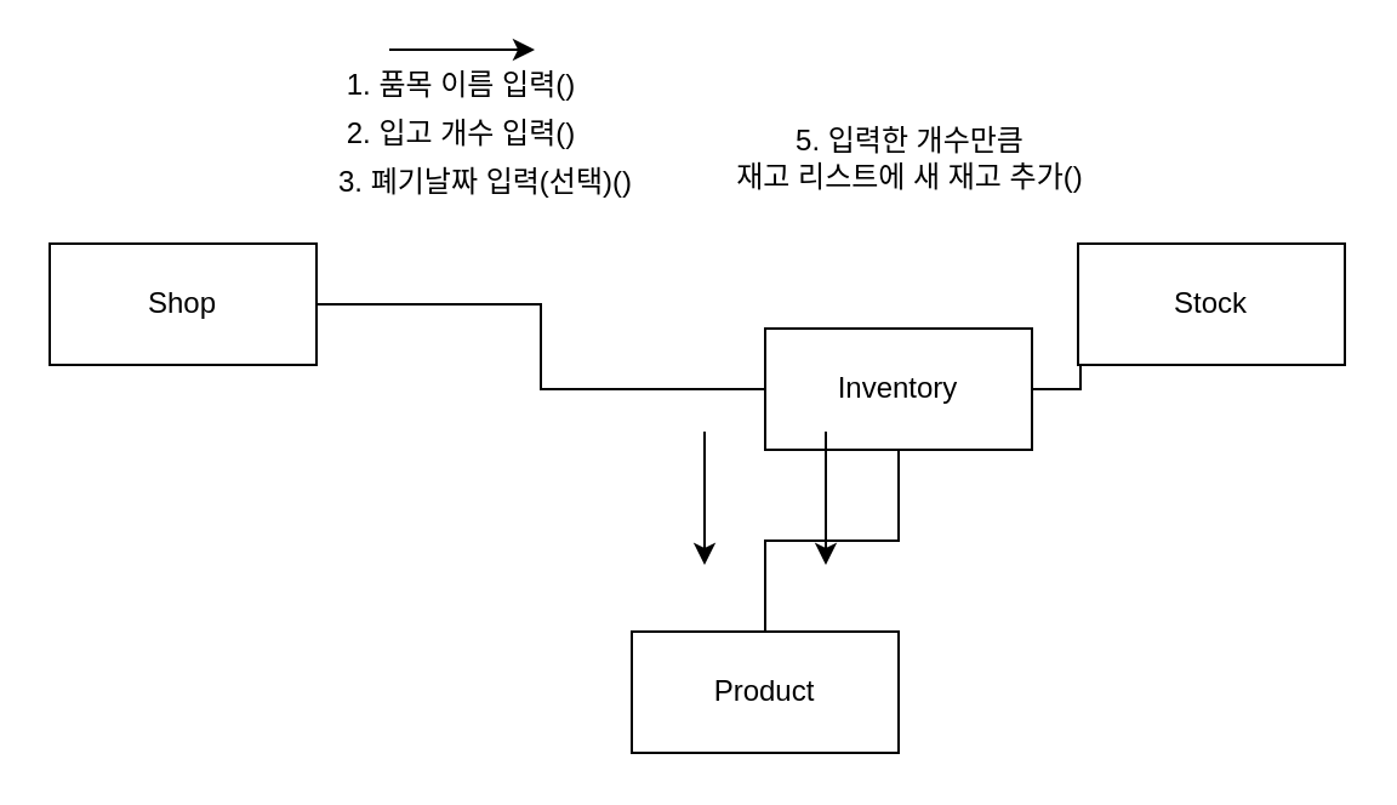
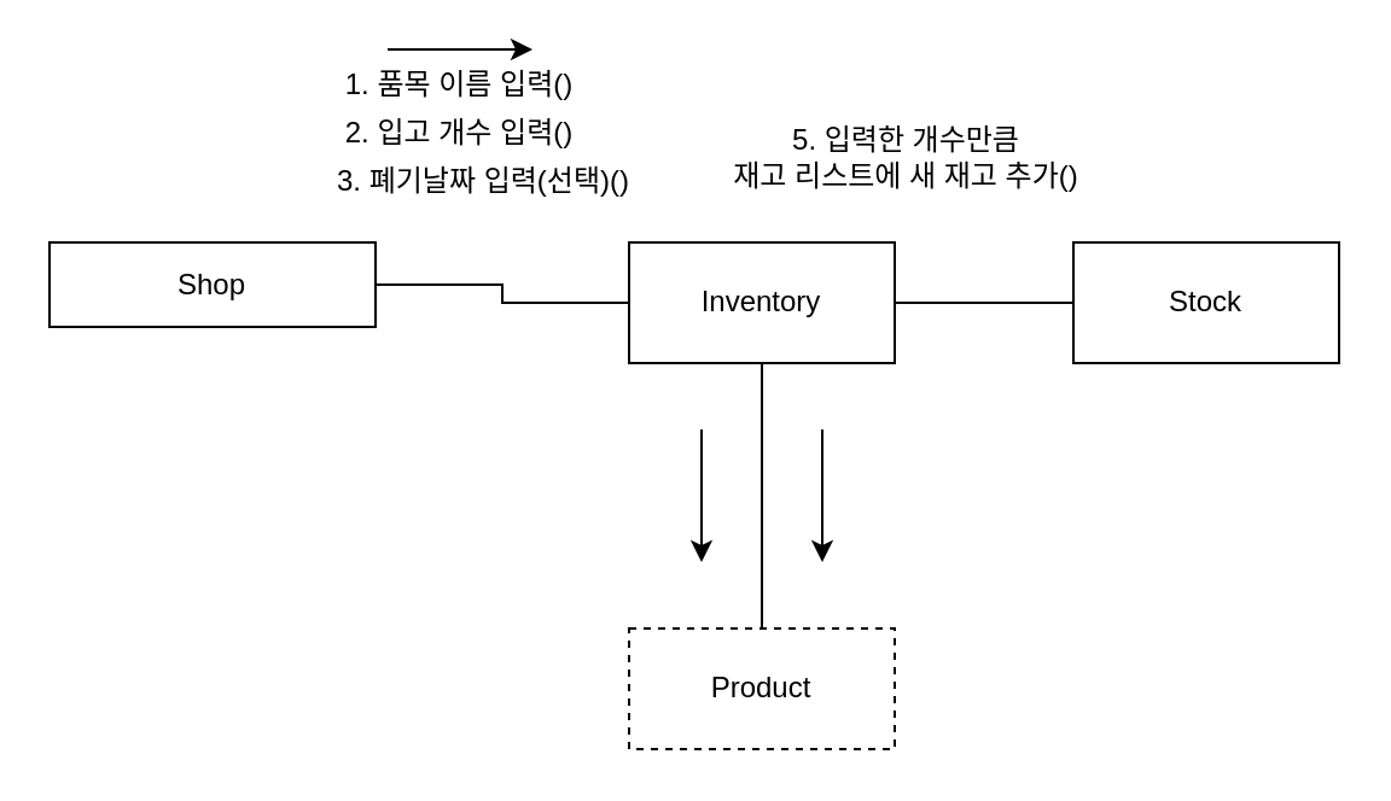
  <mxCell id="0" />
  <mxCell id="1" parent="0" />
  <mxCell id="2" style="edgeStyle=orthogonalEdgeStyle;rounded=0;orthogonalLoop=1;jettySize=auto;html=1;exitX=1;exitY=0.5;exitDx=0;exitDy=0;entryX=0;entryY=0.5;entryDx=0;entryDy=0;endArrow=none;endFill=0;" edge="1" parent="1" source="3" target="6"><mxGeometry relative="1" as="geometry" /></mxCell>
- <mxCell id="3" value="Shop" style="html=1;whiteSpace=wrap;" vertex="1" parent="1"><mxGeometry x="20" y="100" width="110" height="50" as="geometry" /></mxCell>
+ <mxCell id="3" value="Shop" style="html=1;whiteSpace=wrap;" vertex="1" parent="1"><mxGeometry x="20" y="100" width="135" height="35" as="geometry" /></mxCell>
  <mxCell id="4" style="edgeStyle=orthogonalEdgeStyle;rounded=0;orthogonalLoop=1;jettySize=auto;html=1;exitX=0.5;exitY=1;exitDx=0;exitDy=0;entryX=0.5;entryY=0;entryDx=0;entryDy=0;endArrow=none;endFill=0;" edge="1" parent="1" source="6" target="7"><mxGeometry relative="1" as="geometry" /></mxCell>
  <mxCell id="5" value="" style="edgeStyle=orthogonalEdgeStyle;rounded=0;orthogonalLoop=1;jettySize=auto;html=1;endArrow=none;endFill=0;" edge="1" parent="1" source="6" target="8"><mxGeometry relative="1" as="geometry" /></mxCell>
- <mxCell id="6" value="Inventory" style="html=1;whiteSpace=wrap;" vertex="1" parent="1"><mxGeometry x="315" y="135" width="110" height="50" as="geometry" /></mxCell>
- <mxCell id="7" value="Product" style="html=1;whiteSpace=wrap;" vertex="1" parent="1"><mxGeometry x="260" y="260" width="110" height="50" as="geometry" /></mxCell>
+ <mxCell id="6" value="Inventory" style="html=1;whiteSpace=wrap;" vertex="1" parent="1"><mxGeometry x="260" y="100" width="110" height="50" as="geometry" /></mxCell>
+ <mxCell id="7" value="Product" style="html=1;whiteSpace=wrap;dashed=1;" vertex="1" parent="1"><mxGeometry x="260" y="260" width="110" height="50" as="geometry" /></mxCell>
  <mxCell id="8" value="Stock" style="html=1;whiteSpace=wrap;" vertex="1" parent="1"><mxGeometry x="444" y="100" width="110" height="50" as="geometry" /></mxCell>
  <mxCell id="9" value="1. 품목 이름 입력()" style="text;html=1;strokeColor=none;fillColor=none;align=center;verticalAlign=middle;whiteSpace=wrap;rounded=0;" vertex="1" parent="1"><mxGeometry x="130" y="20" width="120" height="30" as="geometry" /></mxCell>
  <mxCell id="10" value="" style="endArrow=classic;html=1;rounded=0;exitX=0.25;exitY=0;exitDx=0;exitDy=0;entryX=0.75;entryY=0;entryDx=0;entryDy=0;" edge="1" parent="1" source="9" target="9"><mxGeometry width="50" height="50" relative="1" as="geometry"><mxPoint x="200" y="-20" as="sourcePoint" /><mxPoint x="250" y="-70" as="targetPoint" /></mxGeometry></mxCell>
  <mxCell id="11" value="" style="endArrow=classic;html=1;rounded=0;" edge="1" parent="1"><mxGeometry width="50" height="50" relative="1" as="geometry"><mxPoint x="290" y="177.5" as="sourcePoint" /><mxPoint x="290" y="232.5" as="targetPoint" /></mxGeometry></mxCell>
  <mxCell id="12" value="2. 입고 개수 입력()" style="text;html=1;strokeColor=none;fillColor=none;align=center;verticalAlign=middle;whiteSpace=wrap;rounded=0;" vertex="1" parent="1"><mxGeometry x="130" y="40" width="120" height="30" as="geometry" /></mxCell>
  <mxCell id="13" value="3. 폐기날짜 입력(선택)()" style="text;html=1;strokeColor=none;fillColor=none;align=center;verticalAlign=middle;whiteSpace=wrap;rounded=0;" vertex="1" parent="1"><mxGeometry x="130" y="60" width="140" height="30" as="geometry" /></mxCell>
  <mxCell id="14" value="5. 입력한 개수만큼 &lt;br&gt;재고 리스트에 새 재고 추가()" style="text;html=1;strokeColor=none;fillColor=none;align=center;verticalAlign=middle;whiteSpace=wrap;rounded=0;" vertex="1" parent="1"><mxGeometry x="290" y="50" width="170" height="30" as="geometry" /></mxCell>
  <mxCell id="15" value="" style="endArrow=classic;html=1;rounded=0;" edge="1" parent="1"><mxGeometry width="50" height="50" relative="1" as="geometry"><mxPoint x="340" y="177.5" as="sourcePoint" /><mxPoint x="340" y="232.5" as="targetPoint" /></mxGeometry></mxCell>
